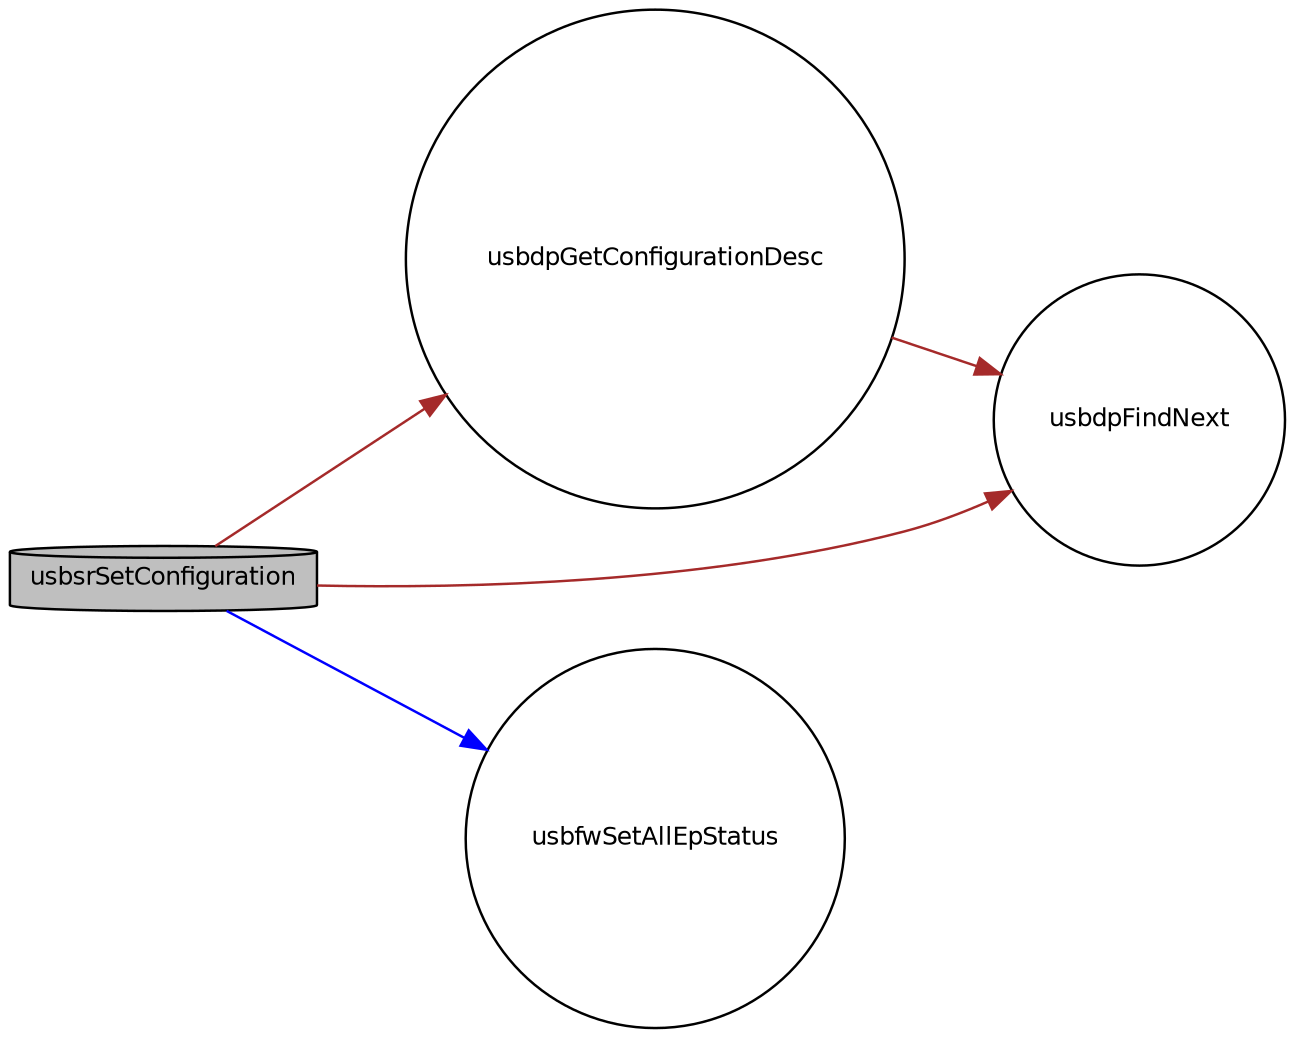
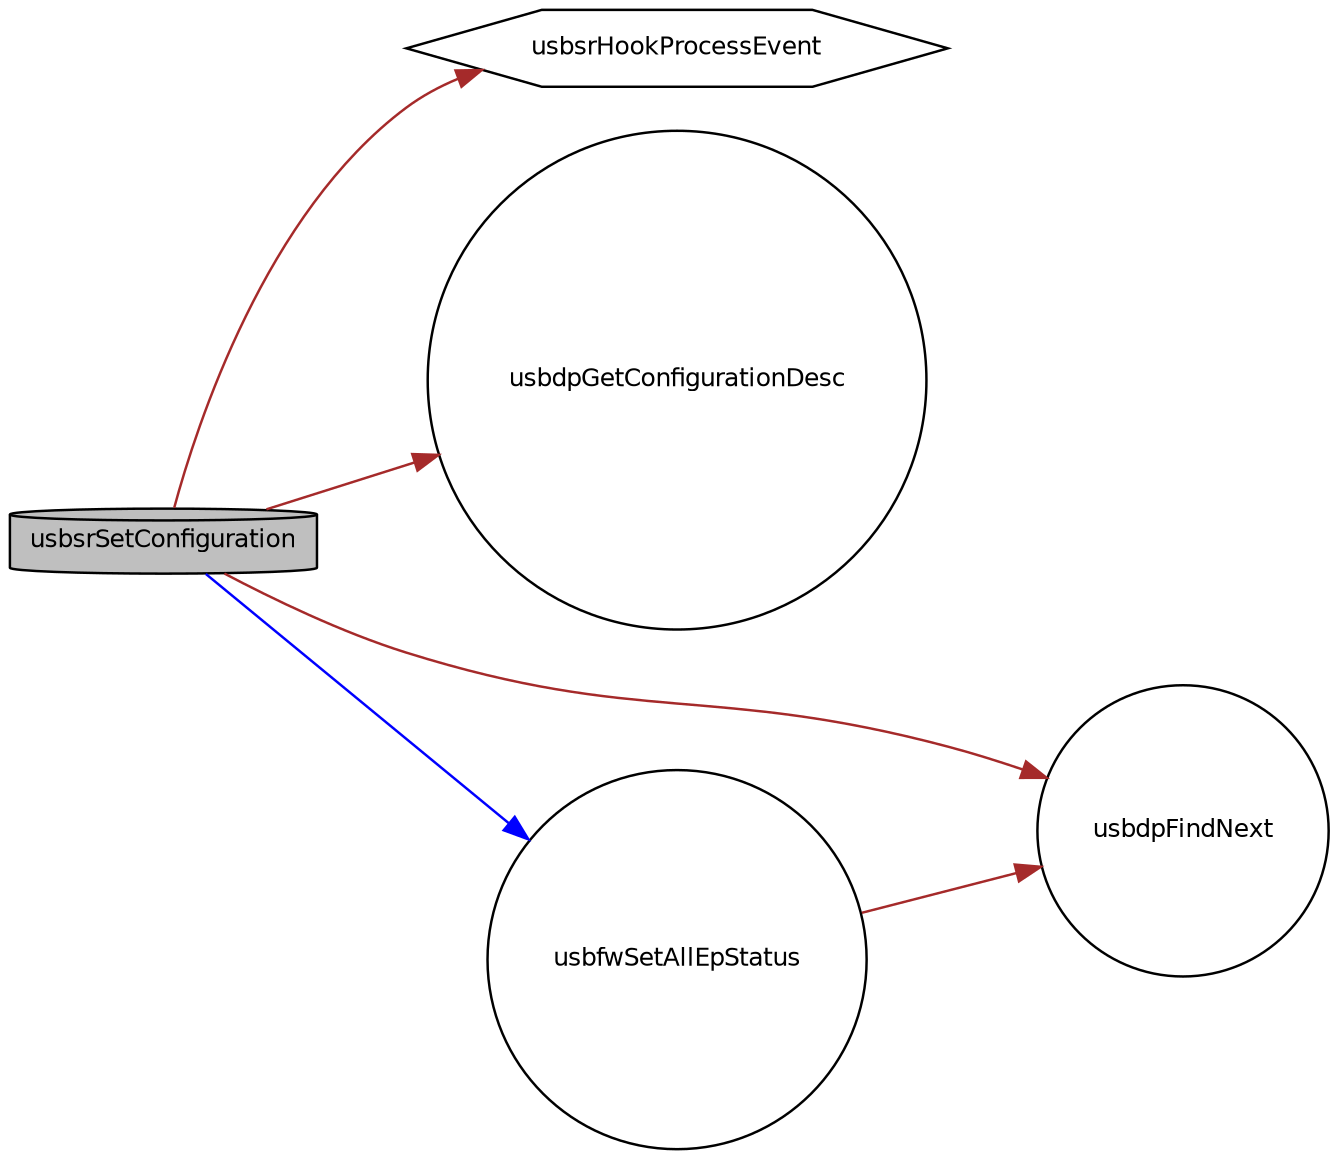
  digraph {
    rankdir=LR
    node [color=black fillcolor=white fontname=Helvetica fontsize=10 shape=circle style=filled]
    edge [color=brown fontname=Helvetica fontsize=10 labelfontname=Helvetica labelfontsize=10 style=solid]
    n1 [fillcolor=grey75 fontcolor=black height=0.2 label=usbsrSetConfiguration shape=cylinder width=0.4]
+   n2 [height=0.2 label=usbsrHookProcessEvent shape=hexagon width=0.4]
    n3 [height=0.2 label=usbdpGetConfigurationDesc width=0.4]
    n4 [height=0.2 label=usbdpFindNext width=0.4]
    n5 [height=0.2 label=usbfwSetAllEpStatus width=0.4]
+   n1 -> n2
    n1 -> n3
    n1 -> n4
    n1 -> n5 [color=blue]
-   n3 -> n4
+   n5 -> n4
  }
